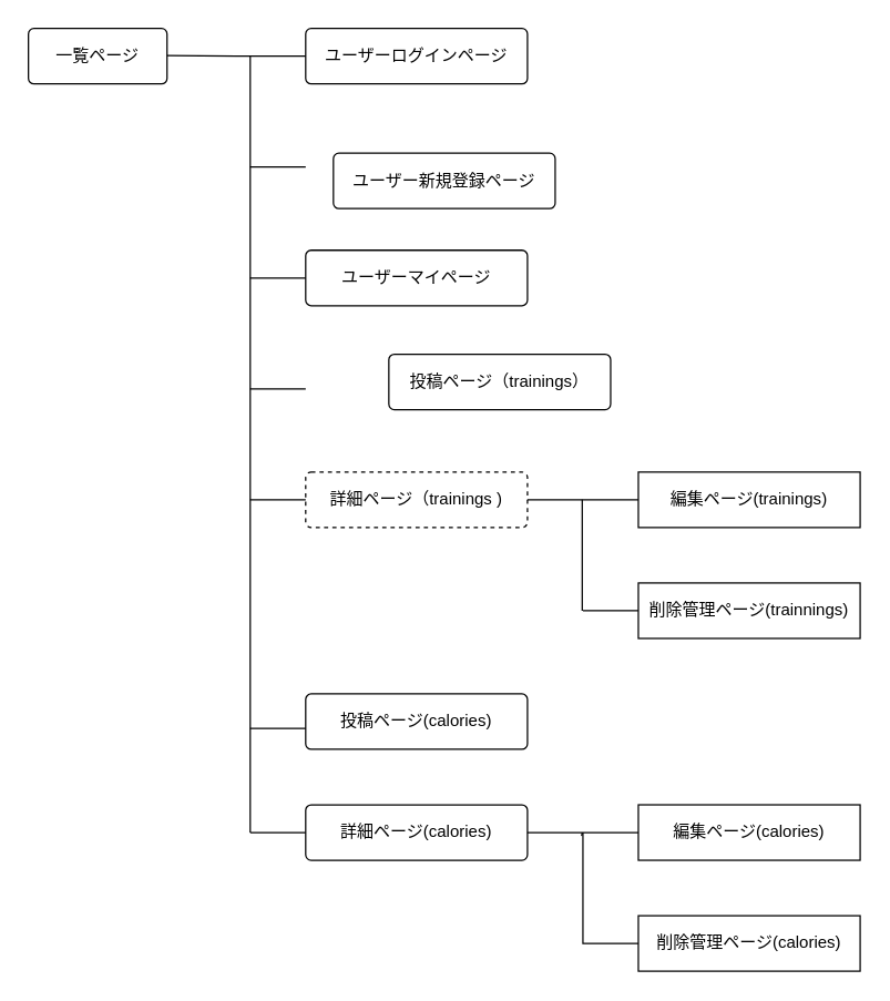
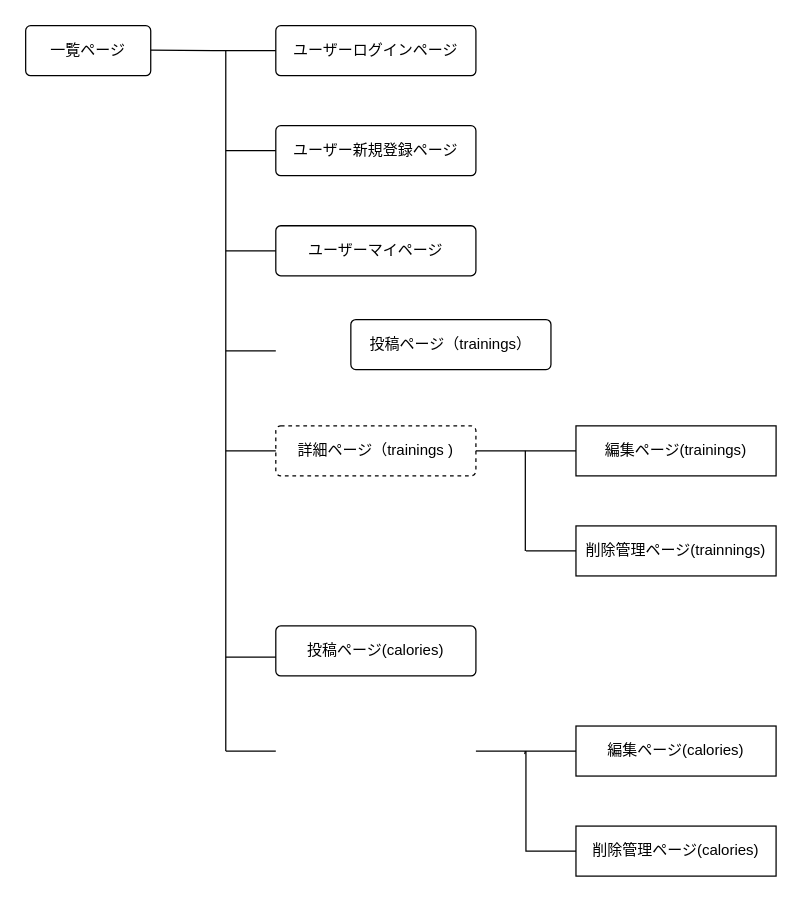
  <mxCell id="0" />
  <mxCell id="1" parent="0" />
  <mxCell id="2" value="一覧ページ" style="rounded=1;arcSize=10;whiteSpace=wrap;html=1;align=center;" parent="1" vertex="1"><mxGeometry x="20" y="20" width="100" height="40" as="geometry" /></mxCell>
  <mxCell id="3" value="ユーザーログインページ" style="rounded=1;arcSize=10;whiteSpace=wrap;html=1;align=center;" parent="1" vertex="1"><mxGeometry x="220" y="20" width="160" height="40" as="geometry" /></mxCell>
- <mxCell id="4" value="ユーザー新規登録ページ" style="rounded=1;arcSize=10;whiteSpace=wrap;html=1;align=center;" parent="1" vertex="1"><mxGeometry x="240" y="110" width="160" height="40" as="geometry" /></mxCell>
+ <mxCell id="4" value="ユーザー新規登録ページ" style="rounded=1;arcSize=10;whiteSpace=wrap;html=1;align=center;" parent="1" vertex="1"><mxGeometry x="220" y="100" width="160" height="40" as="geometry" /></mxCell>
  <mxCell id="5" value="ユーザーマイページ" style="rounded=1;arcSize=10;whiteSpace=wrap;html=1;align=center;" parent="1" vertex="1"><mxGeometry x="220" y="180" width="160" height="40" as="geometry" /></mxCell>
  <mxCell id="6" value="投稿ページ（trainings）" style="rounded=1;arcSize=10;whiteSpace=wrap;html=1;align=center;" parent="1" vertex="1"><mxGeometry x="280" y="255" width="160" height="40" as="geometry" /></mxCell>
  <mxCell id="7" value="詳細ページ（trainings )" style="rounded=1;arcSize=10;whiteSpace=wrap;html=1;align=center;dashed=1;" parent="1" vertex="1"><mxGeometry x="220" y="340" width="160" height="40" as="geometry" /></mxCell>
  <mxCell id="8" value="投稿ページ(calories)" style="rounded=1;arcSize=10;whiteSpace=wrap;html=1;align=center;" parent="1" vertex="1"><mxGeometry x="220" y="500" width="160" height="40" as="geometry" /></mxCell>
- <mxCell id="9" value="詳細ページ(calories)" style="rounded=1;arcSize=10;whiteSpace=wrap;html=1;align=center;" parent="1" vertex="1"><mxGeometry x="220" y="580" width="160" height="40" as="geometry" /></mxCell>
  <mxCell id="10" value="削除管理ページ(trainnings)" style="whiteSpace=wrap;html=1;align=center;" parent="1" vertex="1"><mxGeometry x="460" y="420" width="160" height="40" as="geometry" /></mxCell>
  <mxCell id="11" value="編集ページ(trainings)" style="whiteSpace=wrap;html=1;align=center;" parent="1" vertex="1"><mxGeometry x="460" y="340" width="160" height="40" as="geometry" /></mxCell>
  <mxCell id="12" value="編集ページ(calories)" style="whiteSpace=wrap;html=1;align=center;" parent="1" vertex="1"><mxGeometry x="460" y="580" width="160" height="40" as="geometry" /></mxCell>
  <mxCell id="13" value="削除管理ページ(calories)" style="whiteSpace=wrap;html=1;align=center;" parent="1" vertex="1"><mxGeometry x="460" y="660" width="160" height="40" as="geometry" /></mxCell>
  <mxCell id="14" value="" style="endArrow=none;html=1;rounded=0;" parent="1" edge="1"><mxGeometry relative="1" as="geometry"><mxPoint x="120" y="39.5" as="sourcePoint" /><mxPoint x="220" y="40" as="targetPoint" /><Array as="points"><mxPoint x="170" y="40" /></Array></mxGeometry></mxCell>
  <mxCell id="15" value="" style="endArrow=none;html=1;rounded=0;" parent="1" edge="1"><mxGeometry relative="1" as="geometry"><mxPoint x="180" y="39.5" as="sourcePoint" /><mxPoint x="180" y="600" as="targetPoint" /></mxGeometry></mxCell>
  <mxCell id="16" value="" style="line;strokeWidth=1;rotatable=0;dashed=0;labelPosition=right;align=left;verticalAlign=middle;spacingTop=0;spacingLeft=6;points=[];portConstraint=eastwest;" parent="1" vertex="1"><mxGeometry x="180" y="115" width="40" height="10" as="geometry" /></mxCell>
  <mxCell id="17" value="" style="line;strokeWidth=1;rotatable=0;dashed=0;labelPosition=right;align=left;verticalAlign=middle;spacingTop=0;spacingLeft=6;points=[];portConstraint=eastwest;" parent="1" vertex="1"><mxGeometry x="180" y="275" width="40" height="10" as="geometry" /></mxCell>
  <mxCell id="18" value="" style="line;strokeWidth=1;rotatable=0;dashed=0;labelPosition=right;align=left;verticalAlign=middle;spacingTop=0;spacingLeft=6;points=[];portConstraint=eastwest;" parent="1" vertex="1"><mxGeometry x="180" y="355" width="40" height="10" as="geometry" /></mxCell>
  <mxCell id="19" value="" style="line;strokeWidth=1;rotatable=0;dashed=0;labelPosition=right;align=left;verticalAlign=middle;spacingTop=0;spacingLeft=6;points=[];portConstraint=eastwest;" parent="1" vertex="1"><mxGeometry x="180" y="195" width="40" height="10" as="geometry" /></mxCell>
  <mxCell id="20" value="" style="line;strokeWidth=1;rotatable=0;dashed=0;labelPosition=right;align=left;verticalAlign=middle;spacingTop=0;spacingLeft=6;points=[];portConstraint=eastwest;" parent="1" vertex="1"><mxGeometry x="380" y="355" width="80" height="10" as="geometry" /></mxCell>
  <mxCell id="21" value="" style="endArrow=none;html=1;rounded=0;" parent="1" edge="1"><mxGeometry relative="1" as="geometry"><mxPoint x="419.5" y="360" as="sourcePoint" /><mxPoint x="419.5" y="440" as="targetPoint" /><Array as="points" /></mxGeometry></mxCell>
  <mxCell id="22" value="" style="endArrow=none;html=1;rounded=0;entryX=0;entryY=0.5;entryDx=0;entryDy=0;" parent="1" target="10" edge="1"><mxGeometry relative="1" as="geometry"><mxPoint x="420" y="440" as="sourcePoint" /><mxPoint x="480" y="410" as="targetPoint" /></mxGeometry></mxCell>
  <mxCell id="23" value="" style="line;strokeWidth=1;rotatable=0;dashed=0;labelPosition=right;align=left;verticalAlign=middle;spacingTop=0;spacingLeft=6;points=[];portConstraint=eastwest;" parent="1" vertex="1"><mxGeometry x="380" y="595" width="80" height="10" as="geometry" /></mxCell>
  <mxCell id="24" value="" style="endArrow=none;html=1;rounded=0;exitX=0.488;exitY=0.75;exitDx=0;exitDy=0;exitPerimeter=0;" parent="1" source="23" edge="1"><mxGeometry relative="1" as="geometry"><mxPoint x="410" y="540" as="sourcePoint" /><mxPoint x="419.5" y="600" as="targetPoint" /><Array as="points" /></mxGeometry></mxCell>
  <mxCell id="25" value="" style="endArrow=none;html=1;rounded=0;entryX=0;entryY=0.5;entryDx=0;entryDy=0;" parent="1" target="13" edge="1"><mxGeometry relative="1" as="geometry"><mxPoint x="420" y="600" as="sourcePoint" /><mxPoint x="470" y="450" as="targetPoint" /><Array as="points"><mxPoint x="420" y="680" /></Array></mxGeometry></mxCell>
  <mxCell id="26" value="" style="line;strokeWidth=1;rotatable=0;dashed=0;labelPosition=right;align=left;verticalAlign=middle;spacingTop=0;spacingLeft=6;points=[];portConstraint=eastwest;" vertex="1" parent="1"><mxGeometry x="180" y="520" width="40" height="10" as="geometry" /></mxCell>
  <mxCell id="27" value="" style="line;strokeWidth=1;rotatable=0;dashed=0;labelPosition=right;align=left;verticalAlign=middle;spacingTop=0;spacingLeft=6;points=[];portConstraint=eastwest;" vertex="1" parent="1"><mxGeometry x="180" y="595" width="40" height="10" as="geometry" /></mxCell>
